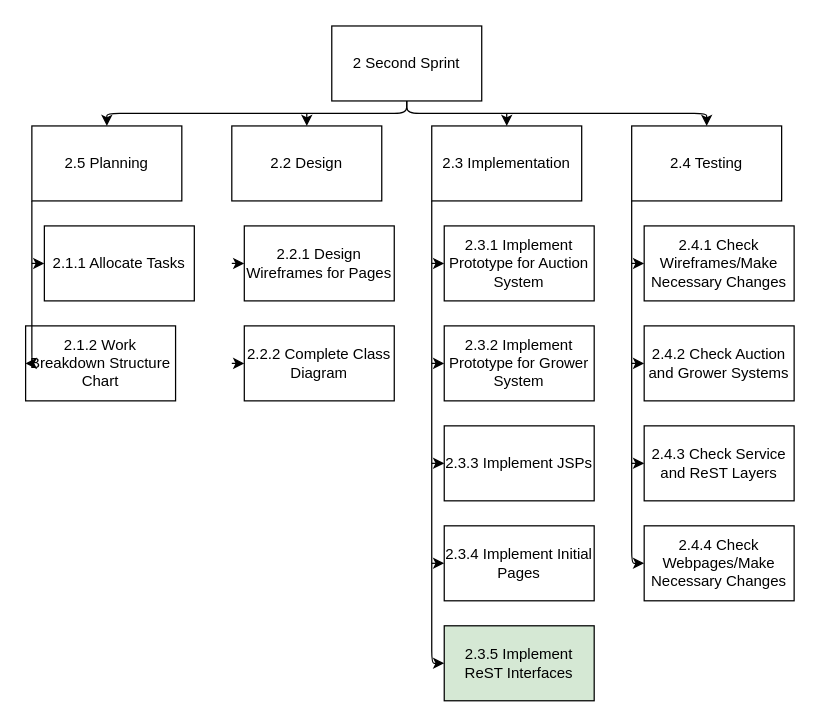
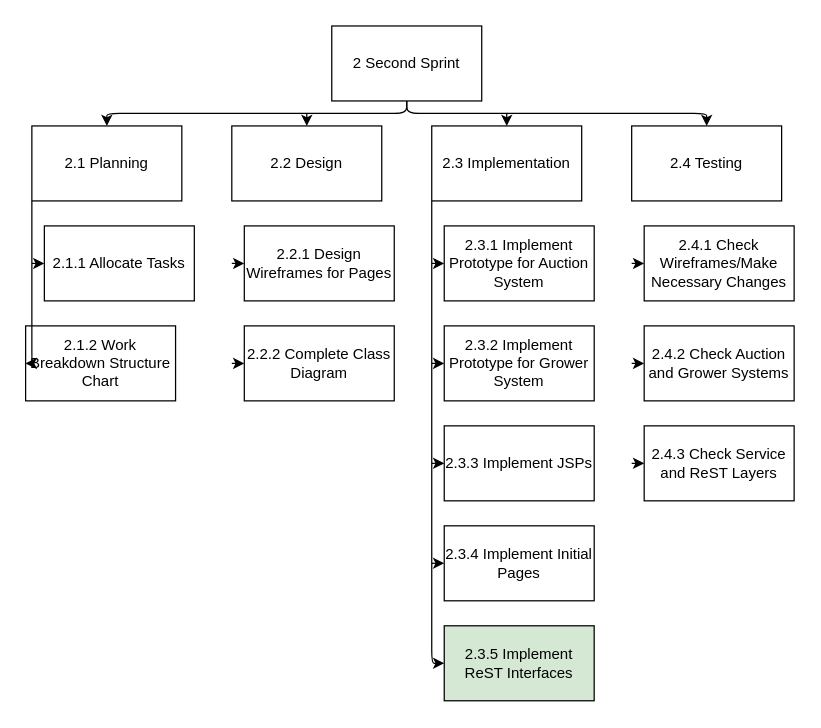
  <mxCell id="0" />
  <mxCell id="1" parent="0" />
  <mxCell id="2" value="2 Second Sprint" style="rounded=0;whiteSpace=wrap;html=1;" vertex="1" parent="1"><mxGeometry x="265" y="20" width="120" height="60" as="geometry" /></mxCell>
  <mxCell id="3" value="2.2 Design" style="rounded=0;whiteSpace=wrap;html=1;" vertex="1" parent="1"><mxGeometry x="185" y="100" width="120" height="60" as="geometry" /></mxCell>
- <mxCell id="4" value="2.5 Planning" style="rounded=0;whiteSpace=wrap;html=1;" vertex="1" parent="1"><mxGeometry x="25" y="100" width="120" height="60" as="geometry" /></mxCell>
+ <mxCell id="4" value="2.1 Planning" style="rounded=0;whiteSpace=wrap;html=1;" vertex="1" parent="1"><mxGeometry x="25" y="100" width="120" height="60" as="geometry" /></mxCell>
  <mxCell id="5" value="2.3 Implementation" style="rounded=0;whiteSpace=wrap;html=1;" vertex="1" parent="1"><mxGeometry x="345" y="100" width="120" height="60" as="geometry" /></mxCell>
  <mxCell id="6" value="2.4 Testing" style="rounded=0;whiteSpace=wrap;html=1;" vertex="1" parent="1"><mxGeometry x="505" y="100" width="120" height="60" as="geometry" /></mxCell>
  <mxCell id="7" value="2.1.2 Work Breakdown Structure Chart" style="rounded=0;whiteSpace=wrap;html=1;" vertex="1" parent="1"><mxGeometry x="20" y="260" width="120" height="60" as="geometry" /></mxCell>
  <mxCell id="8" value="2.1.1 Allocate Tasks" style="rounded=0;whiteSpace=wrap;html=1;" vertex="1" parent="1"><mxGeometry x="35" y="180" width="120" height="60" as="geometry" /></mxCell>
  <mxCell id="9" value="2.2.1 Design Wireframes for Pages" style="rounded=0;whiteSpace=wrap;html=1;" vertex="1" parent="1"><mxGeometry x="195" y="180" width="120" height="60" as="geometry" /></mxCell>
  <mxCell id="10" value="2.4.1 Check Wireframes/Make Necessary Changes" style="rounded=0;whiteSpace=wrap;html=1;" vertex="1" parent="1"><mxGeometry x="515" y="180" width="120" height="60" as="geometry" /></mxCell>
  <mxCell id="11" value="" style="endArrow=classic;html=1;exitX=0;exitY=1;exitDx=0;exitDy=0;entryX=0;entryY=0.5;entryDx=0;entryDy=0;" edge="1" parent="1" source="4" target="7"><mxGeometry width="50" height="50" relative="1" as="geometry"><mxPoint x="-135" y="470" as="sourcePoint" /><mxPoint x="55" y="370" as="targetPoint" /><Array as="points"><mxPoint x="25" y="290" /></Array></mxGeometry></mxCell>
  <mxCell id="12" value="" style="endArrow=classic;html=1;entryX=0;entryY=0.5;entryDx=0;entryDy=0;" edge="1" parent="1" target="8"><mxGeometry width="50" height="50" relative="1" as="geometry"><mxPoint x="25" y="210" as="sourcePoint" /><mxPoint x="-85" y="420" as="targetPoint" /></mxGeometry></mxCell>
  <mxCell id="13" value="" style="endArrow=classic;html=1;exitX=0.5;exitY=1;exitDx=0;exitDy=0;entryX=0.5;entryY=0;entryDx=0;entryDy=0;" edge="1" parent="1" source="2" target="4"><mxGeometry width="50" height="50" relative="1" as="geometry"><mxPoint x="-135" y="470" as="sourcePoint" /><mxPoint x="-85" y="420" as="targetPoint" /><Array as="points"><mxPoint x="325" y="90" /><mxPoint x="85" y="90" /></Array></mxGeometry></mxCell>
  <mxCell id="14" value="" style="endArrow=classic;html=1;entryX=0.5;entryY=0;entryDx=0;entryDy=0;exitX=0.5;exitY=1;exitDx=0;exitDy=0;" edge="1" parent="1" source="2" target="6"><mxGeometry width="50" height="50" relative="1" as="geometry"><mxPoint x="-135" y="470" as="sourcePoint" /><mxPoint x="-85" y="420" as="targetPoint" /><Array as="points"><mxPoint x="325" y="90" /><mxPoint x="565" y="90" /></Array></mxGeometry></mxCell>
  <mxCell id="15" value="" style="endArrow=classic;html=1;entryX=0.5;entryY=0;entryDx=0;entryDy=0;" edge="1" parent="1" target="3"><mxGeometry width="50" height="50" relative="1" as="geometry"><mxPoint x="245" y="90" as="sourcePoint" /><mxPoint x="-85" y="420" as="targetPoint" /></mxGeometry></mxCell>
  <mxCell id="16" value="" style="endArrow=classic;html=1;entryX=0.5;entryY=0;entryDx=0;entryDy=0;" edge="1" parent="1" target="5"><mxGeometry width="50" height="50" relative="1" as="geometry"><mxPoint x="405" y="90" as="sourcePoint" /><mxPoint x="-85" y="420" as="targetPoint" /></mxGeometry></mxCell>
  <mxCell id="17" value="2.2.2 Complete Class Diagram" style="rounded=0;whiteSpace=wrap;html=1;" vertex="1" parent="1"><mxGeometry x="195" y="260" width="120" height="60" as="geometry" /></mxCell>
  <mxCell id="18" value="2.3.1 Implement Prototype for Auction System" style="rounded=0;whiteSpace=wrap;html=1;" vertex="1" parent="1"><mxGeometry x="355" y="180" width="120" height="60" as="geometry" /></mxCell>
  <mxCell id="19" value="2.3.2 Implement Prototype for Grower System" style="rounded=0;whiteSpace=wrap;html=1;" vertex="1" parent="1"><mxGeometry x="355" y="260" width="120" height="60" as="geometry" /></mxCell>
  <mxCell id="20" value="2.3.3 Implement JSPs" style="rounded=0;whiteSpace=wrap;html=1;" vertex="1" parent="1"><mxGeometry x="355" y="340" width="120" height="60" as="geometry" /></mxCell>
  <mxCell id="21" value="2.3.4 Implement Initial Pages" style="rounded=0;whiteSpace=wrap;html=1;" vertex="1" parent="1"><mxGeometry x="355" y="420" width="120" height="60" as="geometry" /></mxCell>
  <mxCell id="22" value="2.3.5 Implement ReST Interfaces" style="rounded=0;whiteSpace=wrap;html=1;fillColor=#d5e8d4;" vertex="1" parent="1"><mxGeometry x="355" y="500" width="120" height="60" as="geometry" /></mxCell>
  <mxCell id="23" value="2.4.2 Check Auction and Grower Systems" style="rounded=0;whiteSpace=wrap;html=1;" vertex="1" parent="1"><mxGeometry x="515" y="260" width="120" height="60" as="geometry" /></mxCell>
  <mxCell id="24" value="2.4.3 Check Service and ReST Layers" style="rounded=0;whiteSpace=wrap;html=1;" vertex="1" parent="1"><mxGeometry x="515" y="340" width="120" height="60" as="geometry" /></mxCell>
- <mxCell id="25" value="2.4.4 Check Webpages/Make Necessary Changes" style="rounded=0;whiteSpace=wrap;html=1;" vertex="1" parent="1"><mxGeometry x="515" y="420" width="120" height="60" as="geometry" /></mxCell>
  <mxCell id="26" value="" style="endArrow=classic;html=1;entryX=0;entryY=0.5;entryDx=0;entryDy=0;" edge="1" parent="1" target="17"><mxGeometry width="50" height="50" relative="1" as="geometry"><mxPoint x="185" y="290" as="sourcePoint" /><mxPoint x="65" y="580" as="targetPoint" /></mxGeometry></mxCell>
  <mxCell id="27" value="" style="endArrow=classic;html=1;entryX=0;entryY=0.5;entryDx=0;entryDy=0;" edge="1" parent="1" target="9"><mxGeometry width="50" height="50" relative="1" as="geometry"><mxPoint x="185" y="210" as="sourcePoint" /><mxPoint x="65" y="580" as="targetPoint" /></mxGeometry></mxCell>
  <mxCell id="28" value="" style="endArrow=classic;html=1;entryX=0;entryY=0.5;entryDx=0;entryDy=0;exitX=0;exitY=1;exitDx=0;exitDy=0;" edge="1" parent="1" source="5" target="22"><mxGeometry width="50" height="50" relative="1" as="geometry"><mxPoint x="15" y="630" as="sourcePoint" /><mxPoint x="65" y="580" as="targetPoint" /><Array as="points"><mxPoint x="345" y="530" /></Array></mxGeometry></mxCell>
  <mxCell id="29" value="" style="endArrow=classic;html=1;entryX=0;entryY=0.5;entryDx=0;entryDy=0;" edge="1" parent="1" target="21"><mxGeometry width="50" height="50" relative="1" as="geometry"><mxPoint x="345" y="450" as="sourcePoint" /><mxPoint x="65" y="580" as="targetPoint" /></mxGeometry></mxCell>
  <mxCell id="30" value="" style="endArrow=classic;html=1;entryX=0;entryY=0.5;entryDx=0;entryDy=0;" edge="1" parent="1" target="20"><mxGeometry width="50" height="50" relative="1" as="geometry"><mxPoint x="345" y="370" as="sourcePoint" /><mxPoint x="65" y="580" as="targetPoint" /></mxGeometry></mxCell>
  <mxCell id="31" value="" style="endArrow=classic;html=1;entryX=0;entryY=0.5;entryDx=0;entryDy=0;" edge="1" parent="1" target="19"><mxGeometry width="50" height="50" relative="1" as="geometry"><mxPoint x="345" y="290" as="sourcePoint" /><mxPoint x="65" y="580" as="targetPoint" /></mxGeometry></mxCell>
  <mxCell id="32" value="" style="endArrow=classic;html=1;entryX=0;entryY=0.5;entryDx=0;entryDy=0;" edge="1" parent="1" target="18"><mxGeometry width="50" height="50" relative="1" as="geometry"><mxPoint x="345" y="210" as="sourcePoint" /><mxPoint x="65" y="580" as="targetPoint" /></mxGeometry></mxCell>
- <mxCell id="33" value="" style="endArrow=classic;html=1;entryX=0;entryY=0.5;entryDx=0;entryDy=0;exitX=0;exitY=1;exitDx=0;exitDy=0;" edge="1" parent="1" source="6" target="25"><mxGeometry width="50" height="50" relative="1" as="geometry"><mxPoint x="15" y="630" as="sourcePoint" /><mxPoint x="65" y="580" as="targetPoint" /><Array as="points"><mxPoint x="505" y="450" /></Array></mxGeometry></mxCell>
  <mxCell id="34" value="" style="endArrow=classic;html=1;entryX=0;entryY=0.5;entryDx=0;entryDy=0;" edge="1" parent="1" target="24"><mxGeometry width="50" height="50" relative="1" as="geometry"><mxPoint x="505" y="370" as="sourcePoint" /><mxPoint x="65" y="580" as="targetPoint" /></mxGeometry></mxCell>
  <mxCell id="35" value="" style="endArrow=classic;html=1;entryX=0;entryY=0.5;entryDx=0;entryDy=0;" edge="1" parent="1" target="23"><mxGeometry width="50" height="50" relative="1" as="geometry"><mxPoint x="505" y="290" as="sourcePoint" /><mxPoint x="65" y="580" as="targetPoint" /></mxGeometry></mxCell>
  <mxCell id="36" value="" style="endArrow=classic;html=1;entryX=0;entryY=0.5;entryDx=0;entryDy=0;" edge="1" parent="1" target="10"><mxGeometry width="50" height="50" relative="1" as="geometry"><mxPoint x="505" y="210" as="sourcePoint" /><mxPoint x="65" y="580" as="targetPoint" /></mxGeometry></mxCell>
